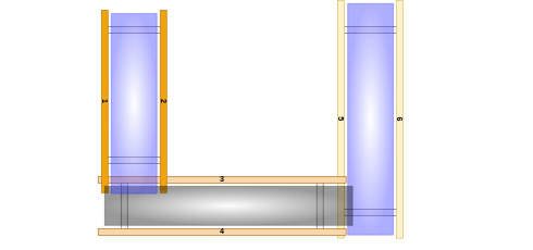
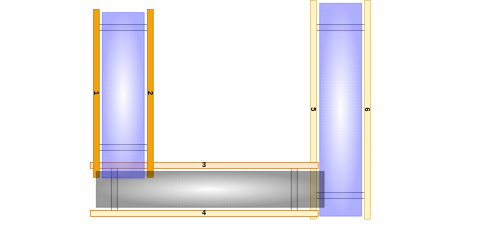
  <mxCell id="0" />
  <mxCell id="1" parent="0" />
  <mxCell id="2" value="" style="rounded=0;whiteSpace=wrap;html=1;fillColor=#f5f5f5;fontColor=#333333;strokeColor=#666666;" vertex="1" parent="1"><mxGeometry x="160" y="20" width="90" height="10" as="geometry" /></mxCell>
  <mxCell id="3" value="" style="rounded=0;whiteSpace=wrap;html=1;fillColor=#f5f5f5;fontColor=#333333;strokeColor=#666666;" vertex="1" parent="1"><mxGeometry x="160" y="220" width="90" height="10" as="geometry" /></mxCell>
  <mxCell id="4" value="" style="rounded=0;whiteSpace=wrap;html=1;fillColor=#f5f5f5;fontColor=#333333;strokeColor=#666666;rotation=90;" vertex="1" parent="1"><mxGeometry x="150" y="290" width="80" height="10" as="geometry" /></mxCell>
  <mxCell id="5" value="" style="rounded=0;whiteSpace=wrap;html=1;fillColor=#f5f5f5;fontColor=#333333;strokeColor=#666666;rotation=90;" vertex="1" parent="1"><mxGeometry x="450" y="290" width="80" height="10" as="geometry" /></mxCell>
  <mxCell id="6" value="" style="rounded=0;whiteSpace=wrap;html=1;fillColor=#f5f5f5;fontColor=#333333;strokeColor=#666666;" vertex="1" parent="1"><mxGeometry x="520" y="300" width="90" height="10" as="geometry" /></mxCell>
  <mxCell id="7" value="" style="rounded=0;whiteSpace=wrap;html=1;fillColor=#f5f5f5;fontColor=#333333;strokeColor=#666666;" vertex="1" parent="1"><mxGeometry x="520" y="20" width="90" height="10" as="geometry" /></mxCell>
  <mxCell id="8" value="&lt;b&gt;6&lt;/b&gt;" style="rounded=0;whiteSpace=wrap;html=1;rotation=90;fillColor=#fff2cc;strokeColor=#d6b656;" vertex="1" parent="1"><mxGeometry x="430" y="157.19" width="365" height="10" as="geometry" /></mxCell>
  <mxCell id="9" value="&lt;b&gt;5&lt;/b&gt;" style="rounded=0;whiteSpace=wrap;html=1;rotation=90;fillColor=#fff2cc;strokeColor=#d6b656;" vertex="1" parent="1"><mxGeometry x="340" y="157.19" width="364.37" height="10" as="geometry" /></mxCell>
- <mxCell id="10" value="&lt;b&gt;3&lt;/b&gt;" style="rounded=0;whiteSpace=wrap;html=1;rotation=0;fillColor=#fad7ac;strokeColor=#b46504;" vertex="1" parent="1"><mxGeometry x="150" y="250" width="380" height="10" as="geometry" /></mxCell>
- <mxCell id="11" value="&lt;b&gt;4&lt;/b&gt;" style="rounded=0;whiteSpace=wrap;html=1;rotation=0;fillColor=#fad7ac;strokeColor=#b46504;" vertex="1" parent="1"><mxGeometry x="150" y="330" width="380" height="10" as="geometry" /></mxCell>
+ <mxCell id="10" value="&lt;b&gt;3&lt;/b&gt;" style="rounded=0;whiteSpace=wrap;html=1;rotation=0;fillColor=#ffe6cc;strokeColor=#b46504;" vertex="1" parent="1"><mxGeometry x="150" y="250" width="380" height="10" as="geometry" /></mxCell>
+ <mxCell id="11" value="&lt;b&gt;4&lt;/b&gt;" style="rounded=0;whiteSpace=wrap;html=1;rotation=0;fillColor=#fff2cc;strokeColor=#b46504;" vertex="1" parent="1"><mxGeometry x="150" y="330" width="380" height="10" as="geometry" /></mxCell>
  <mxCell id="12" value="" style="verticalLabelPosition=bottom;verticalAlign=top;html=1;shape=mxgraph.basic.patternFillRect;fillStyle=vert;step=5;fillStrokeWidth=0.2;fillStrokeColor=#dddddd;rotation=-90;fillColor=default;fontColor=#ffffff;strokeColor=#0000FF;gradientColor=#3333FF;gradientDirection=radial;opacity=40;" vertex="1" parent="1"><mxGeometry x="390" y="127.19" width="355" height="70" as="geometry" /></mxCell>
  <mxCell id="13" value="&lt;b&gt;1&lt;/b&gt;" style="rounded=0;whiteSpace=wrap;html=1;rotation=90;fillColor=#f0a30a;strokeColor=#BD7000;fontColor=#000000;" vertex="1" parent="1"><mxGeometry x="20" y="130" width="280" height="10" as="geometry" /></mxCell>
  <mxCell id="14" value="&lt;b&gt;2&lt;/b&gt;" style="rounded=0;whiteSpace=wrap;html=1;rotation=90;fillColor=#f0a30a;strokeColor=#BD7000;fontColor=#000000;" vertex="1" parent="1"><mxGeometry x="110" y="130" width="280" height="10" as="geometry" /></mxCell>
  <mxCell id="15" value="" style="verticalLabelPosition=bottom;verticalAlign=top;html=1;shape=mxgraph.basic.patternFillRect;fillStyle=vert;step=5;fillStrokeWidth=0.2;fillStrokeColor=#dddddd;rotation=0;fillColor=default;fontColor=#ffffff;strokeColor=#000000;gradientColor=default;gradientDirection=radial;opacity=40;" vertex="1" parent="1"><mxGeometry x="160" y="265" width="380" height="60" as="geometry" /></mxCell>
  <mxCell id="16" value="" style="verticalLabelPosition=bottom;verticalAlign=top;html=1;shape=mxgraph.basic.patternFillRect;fillStyle=vert;step=5;fillStrokeWidth=0.2;fillStrokeColor=#dddddd;rotation=-90;fillColor=default;fontColor=#ffffff;strokeColor=#0000FF;gradientColor=#3333FF;gradientDirection=radial;opacity=40;" vertex="1" parent="1"><mxGeometry x="66.88" y="103.13" width="276.25" height="70" as="geometry" /></mxCell>
